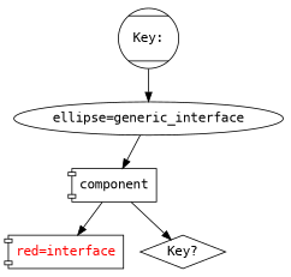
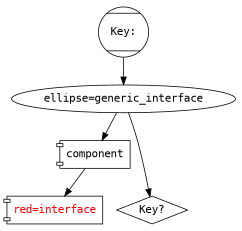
  digraph {
    fontname="DejaVu Sans Mono"
    node [fontname="DejaVu Sans Mono" shape=component]
    edge [fontname="DejaVu Sans Mono"]
    "Key:" [shape=Mcircle]
    "ellipse=generic_interface" [shape=ellipse]
    component
    n4 [fontcolor=red label="red=interface"]
    n5 [fontcolor=black label="Key?" shape=diamond]
    "Key:" -> "ellipse=generic_interface"
    "ellipse=generic_interface" -> component
    component -> n4
-   component -> n5
+   "ellipse=generic_interface" -> n5
  }
